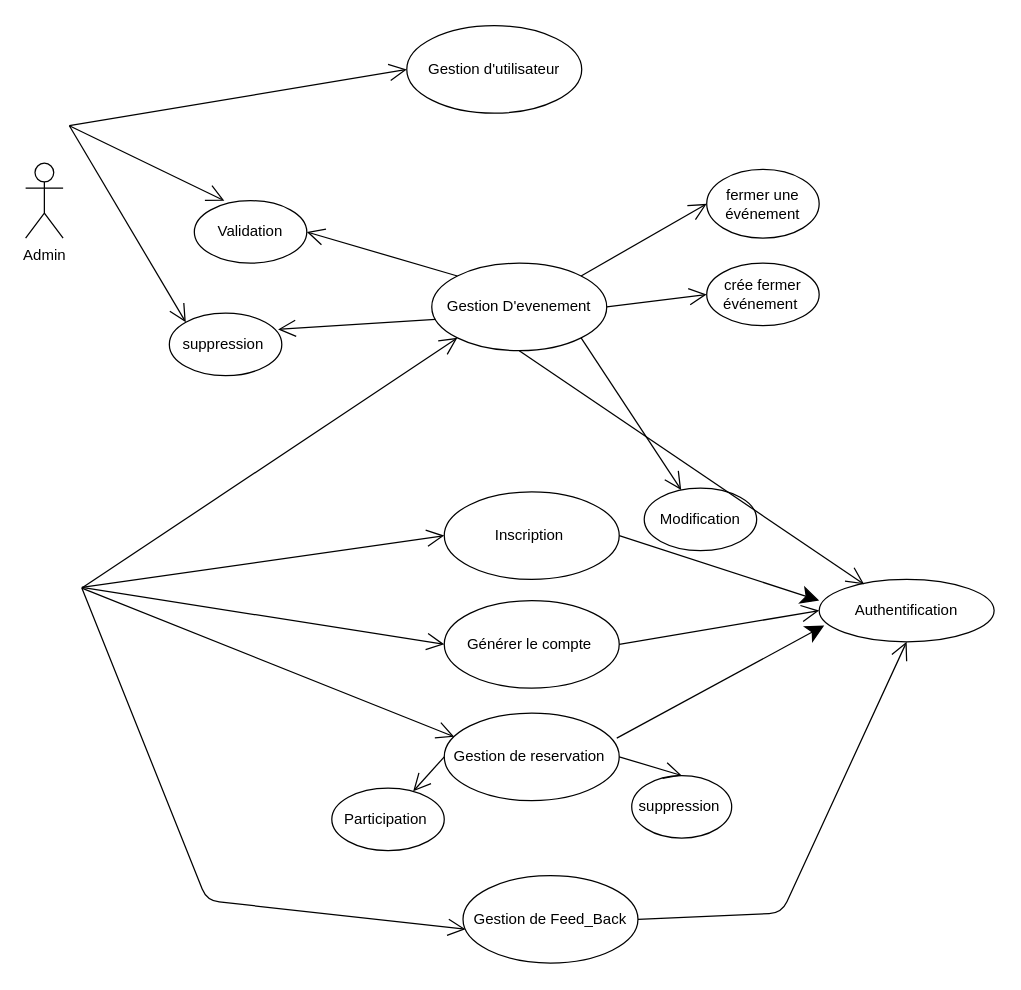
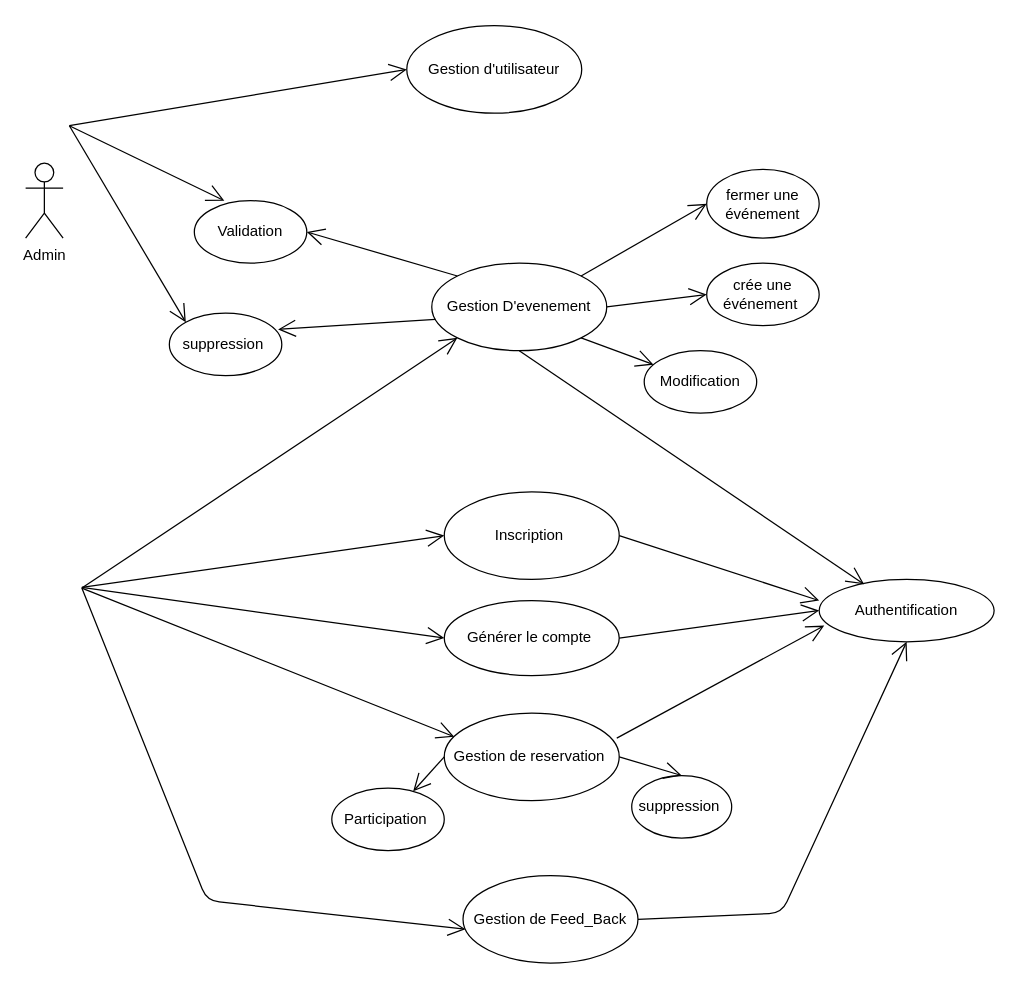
  <mxCell id="0" />
  <mxCell id="1" parent="0" />
  <mxCell id="2" value="Admin" style="shape=umlActor;verticalLabelPosition=bottom;verticalAlign=top;html=1;" vertex="1" parent="1"><mxGeometry x="20" y="130" width="30" height="60" as="geometry" /></mxCell>
  <mxCell id="3" value="Gestion d'utilisateur" style="ellipse;whiteSpace=wrap;html=1;" vertex="1" parent="1"><mxGeometry x="325" y="20" width="140" height="70" as="geometry" /></mxCell>
  <mxCell id="4" value="Gestion D'evenement" style="ellipse;whiteSpace=wrap;html=1;" vertex="1" parent="1"><mxGeometry x="345" y="210" width="140" height="70" as="geometry" /></mxCell>
  <mxCell id="5" value="Validation" style="ellipse;whiteSpace=wrap;html=1;" vertex="1" parent="1"><mxGeometry x="155" y="160" width="90" height="50" as="geometry" /></mxCell>
  <mxCell id="6" value="suppression&amp;nbsp;" style="ellipse;whiteSpace=wrap;html=1;" vertex="1" parent="1"><mxGeometry x="135" y="250" width="90" height="50" as="geometry" /></mxCell>
- <mxCell id="7" value="Modification" style="ellipse;whiteSpace=wrap;html=1;" vertex="1" parent="1"><mxGeometry x="515" y="390" width="90" height="50" as="geometry" /></mxCell>
- <mxCell id="8" value="crée fermer événement&amp;nbsp;" style="ellipse;whiteSpace=wrap;html=1;" vertex="1" parent="1"><mxGeometry x="565" y="210" width="90" height="50" as="geometry" /></mxCell>
+ <mxCell id="7" value="Modification" style="ellipse;whiteSpace=wrap;html=1;" vertex="1" parent="1"><mxGeometry x="515" y="280" width="90" height="50" as="geometry" /></mxCell>
+ <mxCell id="8" value="crée une événement&amp;nbsp;" style="ellipse;whiteSpace=wrap;html=1;" vertex="1" parent="1"><mxGeometry x="565" y="210" width="90" height="50" as="geometry" /></mxCell>
  <mxCell id="9" value="fermer une événement" style="ellipse;whiteSpace=wrap;html=1;" vertex="1" parent="1"><mxGeometry x="565" y="135" width="90" height="55" as="geometry" /></mxCell>
  <mxCell id="10" value="Inscription&amp;nbsp;" style="ellipse;whiteSpace=wrap;html=1;" vertex="1" parent="1"><mxGeometry x="355" y="393" width="140" height="70" as="geometry" /></mxCell>
- <mxCell id="11" value="Générer le compte&amp;nbsp;" style="ellipse;whiteSpace=wrap;html=1;" vertex="1" parent="1"><mxGeometry x="355" y="480" width="140" height="70" as="geometry" /></mxCell>
+ <mxCell id="11" value="Générer le compte&amp;nbsp;" style="ellipse;whiteSpace=wrap;html=1;" vertex="1" parent="1"><mxGeometry x="355" y="480" width="140" height="60" as="geometry" /></mxCell>
  <mxCell id="12" value="Gestion de reservation&amp;nbsp;" style="ellipse;whiteSpace=wrap;html=1;" vertex="1" parent="1"><mxGeometry x="355" y="570" width="140" height="70" as="geometry" /></mxCell>
  <mxCell id="13" value="Gestion de Feed_Back" style="ellipse;whiteSpace=wrap;html=1;" vertex="1" parent="1"><mxGeometry x="370" y="700" width="140" height="70" as="geometry" /></mxCell>
  <mxCell id="14" value="Authentification" style="ellipse;whiteSpace=wrap;html=1;" vertex="1" parent="1"><mxGeometry x="655" y="463" width="140" height="50" as="geometry" /></mxCell>
  <mxCell id="15" value="suppression&amp;nbsp;" style="ellipse;whiteSpace=wrap;html=1;" vertex="1" parent="1"><mxGeometry x="505" y="620" width="80" height="50" as="geometry" /></mxCell>
  <mxCell id="16" value="Participation&amp;nbsp;" style="ellipse;whiteSpace=wrap;html=1;" vertex="1" parent="1"><mxGeometry x="265" y="630" width="90" height="50" as="geometry" /></mxCell>
  <mxCell id="17" value="" style="endArrow=open;endFill=1;endSize=12;html=1;exitX=0;exitY=0.5;exitDx=0;exitDy=0;" edge="1" parent="1" source="12" target="16"><mxGeometry width="160" relative="1" as="geometry"><mxPoint x="294" y="526" as="sourcePoint" /><mxPoint x="275" y="513" as="targetPoint" /></mxGeometry></mxCell>
  <mxCell id="18" value="" style="endArrow=open;endFill=1;endSize=12;html=1;entryX=0.5;entryY=0;entryDx=0;entryDy=0;exitX=1;exitY=0.5;exitDx=0;exitDy=0;" edge="1" parent="1" source="12" target="15"><mxGeometry width="160" relative="1" as="geometry"><mxPoint x="430" y="490" as="sourcePoint" /><mxPoint x="590" y="490" as="targetPoint" /></mxGeometry></mxCell>
  <mxCell id="19" value="" style="endArrow=open;endFill=1;endSize=12;html=1;entryX=0;entryY=0.5;entryDx=0;entryDy=0;exitX=1;exitY=0;exitDx=0;exitDy=0;" edge="1" parent="1" source="4" target="9"><mxGeometry width="160" relative="1" as="geometry"><mxPoint x="180" y="220" as="sourcePoint" /><mxPoint x="260" y="220" as="targetPoint" /></mxGeometry></mxCell>
  <mxCell id="20" value="" style="endArrow=open;endFill=1;endSize=12;html=1;entryX=1;entryY=0.5;entryDx=0;entryDy=0;exitX=0;exitY=0;exitDx=0;exitDy=0;" edge="1" parent="1" source="4" target="5"><mxGeometry width="160" relative="1" as="geometry"><mxPoint x="335" y="225" as="sourcePoint" /><mxPoint x="325" y="280" as="targetPoint" /></mxGeometry></mxCell>
  <mxCell id="21" value="" style="endArrow=open;endFill=1;endSize=12;html=1;entryX=0.967;entryY=0.26;entryDx=0;entryDy=0;entryPerimeter=0;exitX=0.021;exitY=0.643;exitDx=0;exitDy=0;exitPerimeter=0;" edge="1" parent="1" source="4" target="6"><mxGeometry width="160" relative="1" as="geometry"><mxPoint x="343" y="225" as="sourcePoint" /><mxPoint x="410" y="304" as="targetPoint" /></mxGeometry></mxCell>
  <mxCell id="22" value="" style="endArrow=open;endFill=1;endSize=12;html=1;exitX=1;exitY=1;exitDx=0;exitDy=0;" edge="1" parent="1" source="4" target="7"><mxGeometry width="160" relative="1" as="geometry"><mxPoint x="385" y="290" as="sourcePoint" /><mxPoint x="545" y="290" as="targetPoint" /></mxGeometry></mxCell>
  <mxCell id="23" value="" style="endArrow=open;endFill=1;endSize=12;html=1;entryX=0;entryY=0.5;entryDx=0;entryDy=0;exitX=1;exitY=0.5;exitDx=0;exitDy=0;" edge="1" parent="1" source="4" target="8"><mxGeometry width="160" relative="1" as="geometry"><mxPoint x="455" y="200" as="sourcePoint" /><mxPoint x="595" y="224.5" as="targetPoint" /></mxGeometry></mxCell>
  <mxCell id="24" value="" style="endArrow=open;endFill=1;endSize=12;html=1;entryX=0;entryY=0.5;entryDx=0;entryDy=0;" edge="1" parent="1" target="3"><mxGeometry width="160" relative="1" as="geometry"><mxPoint x="55" y="100" as="sourcePoint" /><mxPoint x="215" y="110" as="targetPoint" /></mxGeometry></mxCell>
  <mxCell id="25" value="" style="endArrow=open;endFill=1;endSize=12;html=1;entryX=0;entryY=0.5;entryDx=0;entryDy=0;" edge="1" parent="1" target="10"><mxGeometry width="160" relative="1" as="geometry"><mxPoint x="65" y="469.5" as="sourcePoint" /><mxPoint x="335" y="430" as="targetPoint" /></mxGeometry></mxCell>
  <mxCell id="26" value="" style="endArrow=open;endFill=1;endSize=12;html=1;entryX=0;entryY=0.5;entryDx=0;entryDy=0;" edge="1" parent="1" target="11"><mxGeometry width="160" relative="1" as="geometry"><mxPoint x="65" y="469.5" as="sourcePoint" /><mxPoint x="345" y="510" as="targetPoint" /></mxGeometry></mxCell>
  <mxCell id="27" value="" style="endArrow=open;endFill=1;endSize=12;html=1;entryX=0.057;entryY=0.271;entryDx=0;entryDy=0;entryPerimeter=0;" edge="1" parent="1" target="12"><mxGeometry width="160" relative="1" as="geometry"><mxPoint x="65" y="470" as="sourcePoint" /><mxPoint x="345" y="590" as="targetPoint" /></mxGeometry></mxCell>
  <mxCell id="28" value="" style="endArrow=open;endFill=1;endSize=12;html=1;entryX=0.014;entryY=0.614;entryDx=0;entryDy=0;entryPerimeter=0;" edge="1" parent="1" target="13"><mxGeometry width="160" relative="1" as="geometry"><mxPoint x="65" y="470" as="sourcePoint" /><mxPoint x="215" y="560" as="targetPoint" /><Array as="points"><mxPoint x="165" y="720" /></Array></mxGeometry></mxCell>
  <mxCell id="29" value="" style="endArrow=open;endFill=1;endSize=12;html=1;entryX=0;entryY=1;entryDx=0;entryDy=0;" edge="1" parent="1" target="4"><mxGeometry width="160" relative="1" as="geometry"><mxPoint x="65" y="470" as="sourcePoint" /><mxPoint x="215" y="427.5" as="targetPoint" /></mxGeometry></mxCell>
  <mxCell id="30" value="" style="endArrow=open;endFill=1;endSize=12;html=1;" edge="1" parent="1"><mxGeometry width="160" relative="1" as="geometry"><mxPoint x="55" y="100" as="sourcePoint" /><mxPoint x="179" y="160" as="targetPoint" /></mxGeometry></mxCell>
  <mxCell id="31" value="" style="endArrow=open;endFill=1;endSize=12;html=1;entryX=0;entryY=0;entryDx=0;entryDy=0;" edge="1" parent="1" target="6"><mxGeometry width="160" relative="1" as="geometry"><mxPoint x="55" y="100" as="sourcePoint" /><mxPoint x="175" y="200" as="targetPoint" /></mxGeometry></mxCell>
- <mxCell id="32" value="" style="endArrow=classic;endFill=1;endSize=12;html=1;entryX=0;entryY=0.34;entryDx=0;entryDy=0;entryPerimeter=0;exitX=1;exitY=0.5;exitDx=0;exitDy=0;" edge="1" parent="1" source="10" target="14"><mxGeometry width="160" relative="1" as="geometry"><mxPoint x="495" y="427.5" as="sourcePoint" /><mxPoint x="655" y="427.5" as="targetPoint" /></mxGeometry></mxCell>
+ <mxCell id="32" value="" style="endArrow=open;endFill=1;endSize=12;html=1;entryX=0;entryY=0.34;entryDx=0;entryDy=0;entryPerimeter=0;exitX=1;exitY=0.5;exitDx=0;exitDy=0;" edge="1" parent="1" source="10" target="14"><mxGeometry width="160" relative="1" as="geometry"><mxPoint x="495" y="427.5" as="sourcePoint" /><mxPoint x="655" y="427.5" as="targetPoint" /></mxGeometry></mxCell>
  <mxCell id="33" value="" style="endArrow=open;endFill=1;endSize=12;html=1;entryX=0;entryY=0.5;entryDx=0;entryDy=0;exitX=1;exitY=0.5;exitDx=0;exitDy=0;" edge="1" parent="1" source="11" target="14"><mxGeometry width="160" relative="1" as="geometry"><mxPoint x="510" y="560" as="sourcePoint" /><mxPoint x="670" y="560" as="targetPoint" /></mxGeometry></mxCell>
- <mxCell id="34" value="" style="endArrow=classic;endFill=1;endSize=12;html=1;entryX=0.029;entryY=0.74;entryDx=0;entryDy=0;entryPerimeter=0;exitX=0.986;exitY=0.286;exitDx=0;exitDy=0;exitPerimeter=0;" edge="1" parent="1" source="12" target="14"><mxGeometry width="160" relative="1" as="geometry"><mxPoint x="575" y="604.5" as="sourcePoint" /><mxPoint x="735" y="604.5" as="targetPoint" /></mxGeometry></mxCell>
+ <mxCell id="34" value="" style="endArrow=open;endFill=1;endSize=12;html=1;entryX=0.029;entryY=0.74;entryDx=0;entryDy=0;entryPerimeter=0;exitX=0.986;exitY=0.286;exitDx=0;exitDy=0;exitPerimeter=0;" edge="1" parent="1" source="12" target="14"><mxGeometry width="160" relative="1" as="geometry"><mxPoint x="575" y="604.5" as="sourcePoint" /><mxPoint x="735" y="604.5" as="targetPoint" /></mxGeometry></mxCell>
  <mxCell id="35" value="" style="endArrow=open;endFill=1;endSize=12;html=1;entryX=0.5;entryY=1;entryDx=0;entryDy=0;exitX=1;exitY=0.5;exitDx=0;exitDy=0;" edge="1" parent="1" source="13" target="14"><mxGeometry width="160" relative="1" as="geometry"><mxPoint x="435" y="770" as="sourcePoint" /><mxPoint x="565" y="754.5" as="targetPoint" /><Array as="points"><mxPoint x="625" y="730" /></Array></mxGeometry></mxCell>
  <mxCell id="36" value="" style="endArrow=open;endFill=1;endSize=12;html=1;entryX=0.257;entryY=0.08;entryDx=0;entryDy=0;entryPerimeter=0;exitX=0.5;exitY=1;exitDx=0;exitDy=0;" edge="1" parent="1" source="4" target="14"><mxGeometry width="160" relative="1" as="geometry"><mxPoint x="370" y="350" as="sourcePoint" /><mxPoint x="530" y="350" as="targetPoint" /></mxGeometry></mxCell>
